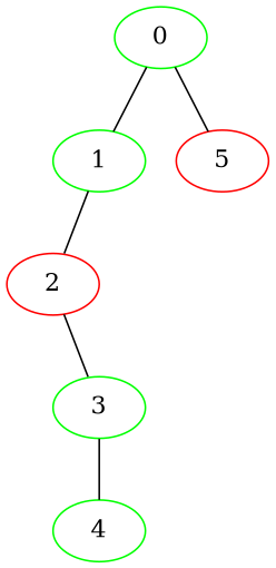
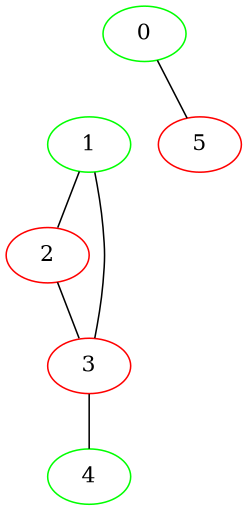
  strict graph {
    node [color=green]
    0
    1
    5 [color=red]
    2 [color=red]
-   3
+   3 [color=red]
    4
-   0 -- 1
+   3 -- 1
    0 -- 5
    1 -- 2
    2 -- 3
    3 -- 4
  }
